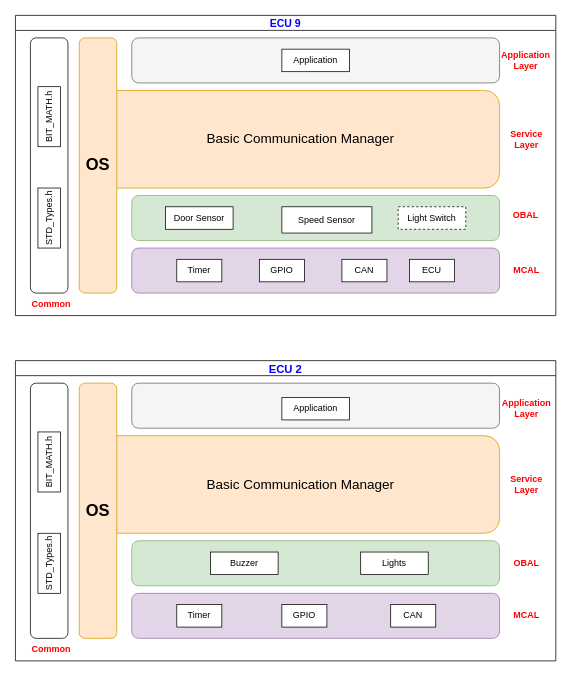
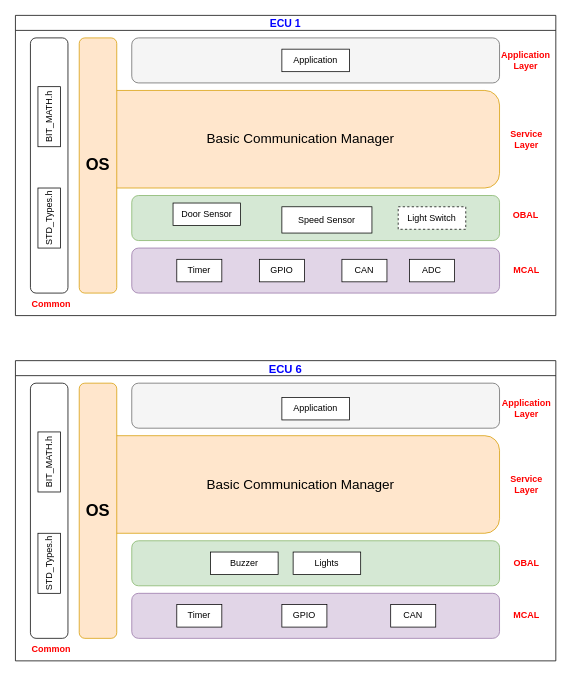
  <mxCell id="0" />
  <mxCell id="1" parent="0" />
  <mxCell id="2" value="" style="rounded=1;whiteSpace=wrap;html=1;fillColor=#e1d5e7;strokeColor=#9673a6;container=0;" parent="1" vertex="1"><mxGeometry x="175" y="330" width="490" height="60" as="geometry" /></mxCell>
  <mxCell id="3" value="" style="rounded=1;whiteSpace=wrap;html=1;fillColor=#d5e8d4;strokeColor=#82b366;container=0;" parent="1" vertex="1"><mxGeometry x="175" y="260" width="490" height="60" as="geometry" /></mxCell>
  <mxCell id="4" value="&lt;font style=&quot;font-size: 18px;&quot;&gt;Basic Communication Manager&lt;/font&gt;" style="rounded=1;whiteSpace=wrap;html=1;fillColor=#ffe6cc;strokeColor=#d79b00;container=0;" parent="1" vertex="1"><mxGeometry x="135" y="120" width="530" height="130" as="geometry" /></mxCell>
  <mxCell id="5" value="" style="rounded=1;whiteSpace=wrap;html=1;fillColor=#f5f5f5;strokeColor=#666666;fontColor=#333333;container=0;" parent="1" vertex="1"><mxGeometry x="175" y="50" width="490" height="60" as="geometry" /></mxCell>
  <mxCell id="6" value="&lt;font style=&quot;font-size: 22px;&quot;&gt;&lt;b&gt;OS&lt;/b&gt;&lt;/font&gt;" style="rounded=1;whiteSpace=wrap;html=1;fillColor=#ffe6cc;strokeColor=#d79b00;container=0;" parent="1" vertex="1"><mxGeometry x="105" y="50" width="50" height="340" as="geometry" /></mxCell>
  <mxCell id="7" value="Timer" style="html=1;whiteSpace=wrap;container=0;" parent="1" vertex="1"><mxGeometry x="235" y="345" width="60" height="30" as="geometry" /></mxCell>
  <mxCell id="8" value="" style="rounded=1;whiteSpace=wrap;html=1;container=0;" parent="1" vertex="1"><mxGeometry x="40" y="50" width="50" height="340" as="geometry" /></mxCell>
  <mxCell id="9" value="GPIO" style="html=1;whiteSpace=wrap;container=0;" parent="1" vertex="1"><mxGeometry x="345" y="345" width="60" height="30" as="geometry" /></mxCell>
  <mxCell id="10" value="CAN" style="html=1;whiteSpace=wrap;container=0;" parent="1" vertex="1"><mxGeometry x="455" y="345" width="60" height="30" as="geometry" /></mxCell>
- <mxCell id="11" value="ECU" style="html=1;whiteSpace=wrap;container=0;" parent="1" vertex="1"><mxGeometry x="545" y="345" width="60" height="30" as="geometry" /></mxCell>
- <mxCell id="12" value="Door Sensor" style="html=1;whiteSpace=wrap;container=0;" parent="1" vertex="1"><mxGeometry x="220" y="275" width="90" height="30" as="geometry" /></mxCell>
+ <mxCell id="11" value="ADC" style="html=1;whiteSpace=wrap;container=0;" parent="1" vertex="1"><mxGeometry x="545" y="345" width="60" height="30" as="geometry" /></mxCell>
+ <mxCell id="12" value="Door Sensor" style="html=1;whiteSpace=wrap;container=0;" parent="1" vertex="1"><mxGeometry x="230" y="270" width="90" height="30" as="geometry" /></mxCell>
  <mxCell id="13" value="Light Switch" style="html=1;whiteSpace=wrap;container=0;dashed=1;" parent="1" vertex="1"><mxGeometry x="530" y="275" width="90" height="30" as="geometry" /></mxCell>
  <mxCell id="14" value="BIT_MATH.h" style="html=1;whiteSpace=wrap;rotation=-90;container=0;" parent="1" vertex="1"><mxGeometry x="25" y="140" width="80" height="30" as="geometry" /></mxCell>
  <mxCell id="15" value="STD_Types.h" style="html=1;whiteSpace=wrap;rotation=-90;container=0;" parent="1" vertex="1"><mxGeometry x="25" y="275" width="80" height="30" as="geometry" /></mxCell>
- <mxCell id="16" value="ECU 9" style="swimlane;fontColor=#0000FF;fontSize=14;startSize=20;container=0;" parent="1" vertex="1"><mxGeometry x="20" y="20" width="720" height="400" as="geometry"><mxRectangle width="80" height="30" as="alternateBounds" /></mxGeometry></mxCell>
+ <mxCell id="16" value="ECU 1" style="swimlane;fontColor=#0000FF;fontSize=14;startSize=20;container=0;" parent="1" vertex="1"><mxGeometry x="20" y="20" width="720" height="400" as="geometry"><mxRectangle width="80" height="30" as="alternateBounds" /></mxGeometry></mxCell>
  <mxCell id="17" value="Speed Sensor" style="html=1;whiteSpace=wrap;container=0;" parent="16" vertex="1"><mxGeometry x="355" y="255" width="120" height="35" as="geometry" /></mxCell>
  <mxCell id="18" value="MCAL" style="text;html=1;strokeColor=none;fillColor=none;align=center;verticalAlign=middle;whiteSpace=wrap;rounded=0;fontColor=#FF0000;fontStyle=1" parent="16" vertex="1"><mxGeometry x="651" y="325" width="60" height="30" as="geometry" /></mxCell>
  <mxCell id="19" value="Common" style="text;html=1;strokeColor=none;fillColor=none;align=center;verticalAlign=middle;whiteSpace=wrap;rounded=0;fontColor=#FF0000;fontStyle=1" parent="16" vertex="1"><mxGeometry x="18" y="370" width="60" height="30" as="geometry" /></mxCell>
  <mxCell id="20" value="Application" style="html=1;whiteSpace=wrap;container=0;" parent="16" vertex="1"><mxGeometry x="355" y="45" width="90" height="30" as="geometry" /></mxCell>
  <mxCell id="21" value="Service&lt;br&gt;Layer" style="text;html=1;strokeColor=none;fillColor=none;align=center;verticalAlign=middle;whiteSpace=wrap;rounded=0;fontColor=#FF0000;fontStyle=1" parent="16" vertex="1"><mxGeometry x="651" y="150" width="60" height="30" as="geometry" /></mxCell>
  <mxCell id="22" value="" style="rounded=1;whiteSpace=wrap;html=1;fillColor=#e1d5e7;strokeColor=#9673a6;container=0;" parent="1" vertex="1"><mxGeometry x="175" y="790" width="490" height="60" as="geometry" /></mxCell>
  <mxCell id="23" value="" style="rounded=1;whiteSpace=wrap;html=1;fillColor=#d5e8d4;strokeColor=#82b366;container=0;" parent="1" vertex="1"><mxGeometry x="175" y="720" width="490" height="60" as="geometry" /></mxCell>
  <mxCell id="24" value="&lt;font style=&quot;font-size: 18px;&quot;&gt;Basic Communication Manager&lt;/font&gt;" style="rounded=1;whiteSpace=wrap;html=1;fillColor=#ffe6cc;strokeColor=#d79b00;container=0;" parent="1" vertex="1"><mxGeometry x="135" y="580" width="530" height="130" as="geometry" /></mxCell>
  <mxCell id="25" value="" style="rounded=1;whiteSpace=wrap;html=1;fillColor=#f5f5f5;strokeColor=#666666;fontColor=#333333;container=0;" parent="1" vertex="1"><mxGeometry x="175" y="510" width="490" height="60" as="geometry" /></mxCell>
  <mxCell id="26" value="&lt;font style=&quot;font-size: 22px;&quot;&gt;&lt;b&gt;OS&lt;/b&gt;&lt;/font&gt;" style="rounded=1;whiteSpace=wrap;html=1;fillColor=#ffe6cc;strokeColor=#d79b00;container=0;" parent="1" vertex="1"><mxGeometry x="105" y="510" width="50" height="340" as="geometry" /></mxCell>
  <mxCell id="27" value="Timer" style="html=1;whiteSpace=wrap;container=0;" parent="1" vertex="1"><mxGeometry x="235" y="805" width="60" height="30" as="geometry" /></mxCell>
  <mxCell id="28" value="" style="rounded=1;whiteSpace=wrap;html=1;container=0;" parent="1" vertex="1"><mxGeometry x="40" y="510" width="50" height="340" as="geometry" /></mxCell>
  <mxCell id="29" value="Buzzer" style="html=1;whiteSpace=wrap;container=0;" parent="1" vertex="1"><mxGeometry x="280" y="735" width="90" height="30" as="geometry" /></mxCell>
  <mxCell id="30" value="BIT_MATH.h" style="html=1;whiteSpace=wrap;rotation=-90;container=0;" parent="1" vertex="1"><mxGeometry x="25" y="600" width="80" height="30" as="geometry" /></mxCell>
  <mxCell id="31" value="STD_Types.h" style="html=1;whiteSpace=wrap;rotation=-90;container=0;" parent="1" vertex="1"><mxGeometry x="25" y="735" width="80" height="30" as="geometry" /></mxCell>
- <mxCell id="32" value="ECU 2" style="swimlane;fontColor=#0000FF;fontSize=15;startSize=20;container=0;" parent="1" vertex="1"><mxGeometry x="20" y="480" width="720" height="400" as="geometry"><mxRectangle width="80" height="30" as="alternateBounds" /></mxGeometry></mxCell>
- <mxCell id="33" value="Lights" style="html=1;whiteSpace=wrap;container=0;" parent="32" vertex="1"><mxGeometry x="460" y="255" width="90" height="30" as="geometry" /></mxCell>
+ <mxCell id="32" value="ECU 6" style="swimlane;fontColor=#0000FF;fontSize=15;startSize=20;container=0;" parent="1" vertex="1"><mxGeometry x="20" y="480" width="720" height="400" as="geometry"><mxRectangle width="80" height="30" as="alternateBounds" /></mxGeometry></mxCell>
+ <mxCell id="33" value="Lights" style="html=1;whiteSpace=wrap;container=0;" parent="32" vertex="1"><mxGeometry x="370" y="255" width="90" height="30" as="geometry" /></mxCell>
  <mxCell id="34" value="MCAL" style="text;html=1;strokeColor=none;fillColor=none;align=center;verticalAlign=middle;whiteSpace=wrap;rounded=0;fontColor=#FF0000;fontStyle=1" parent="32" vertex="1"><mxGeometry x="651" y="325" width="60" height="30" as="geometry" /></mxCell>
  <mxCell id="35" value="OBAL" style="text;html=1;strokeColor=none;fillColor=none;align=center;verticalAlign=middle;whiteSpace=wrap;rounded=0;fontColor=#FF0000;fontStyle=1" parent="32" vertex="1"><mxGeometry x="651" y="255" width="60" height="30" as="geometry" /></mxCell>
  <mxCell id="36" value="Application&lt;br&gt;Layer" style="text;html=1;strokeColor=none;fillColor=none;align=center;verticalAlign=middle;whiteSpace=wrap;rounded=0;fontColor=#FF0000;fontStyle=1" parent="32" vertex="1"><mxGeometry x="651" y="49" width="60" height="30" as="geometry" /></mxCell>
  <mxCell id="37" value="Common" style="text;html=1;strokeColor=none;fillColor=none;align=center;verticalAlign=middle;whiteSpace=wrap;rounded=0;fontColor=#FF0000;fontStyle=1" parent="32" vertex="1"><mxGeometry x="18" y="370" width="60" height="30" as="geometry" /></mxCell>
  <mxCell id="38" value="Service&lt;br&gt;Layer" style="text;html=1;strokeColor=none;fillColor=none;align=center;verticalAlign=middle;whiteSpace=wrap;rounded=0;fontColor=#FF0000;fontStyle=1" parent="32" vertex="1"><mxGeometry x="651" y="150" width="60" height="30" as="geometry" /></mxCell>
  <mxCell id="39" value="Application" style="html=1;whiteSpace=wrap;container=0;" parent="32" vertex="1"><mxGeometry x="355" y="49" width="90" height="30" as="geometry" /></mxCell>
  <mxCell id="40" value="CAN" style="html=1;whiteSpace=wrap;container=0;" parent="32" vertex="1"><mxGeometry x="500" y="325" width="60" height="30" as="geometry" /></mxCell>
  <mxCell id="41" value="GPIO" style="html=1;whiteSpace=wrap;container=0;" parent="32" vertex="1"><mxGeometry x="355" y="325" width="60" height="30" as="geometry" /></mxCell>
  <mxCell id="42" value="OBAL" style="text;html=1;strokeColor=none;fillColor=none;align=center;verticalAlign=middle;whiteSpace=wrap;rounded=0;fontColor=#FF0000;fontStyle=1" parent="1" vertex="1"><mxGeometry x="670" y="271" width="60" height="30" as="geometry" /></mxCell>
  <mxCell id="43" value="Application&lt;br&gt;Layer" style="text;html=1;strokeColor=none;fillColor=none;align=center;verticalAlign=middle;whiteSpace=wrap;rounded=0;fontColor=#FF0000;fontStyle=1" parent="1" vertex="1"><mxGeometry x="670" y="65" width="60" height="30" as="geometry" /></mxCell>
